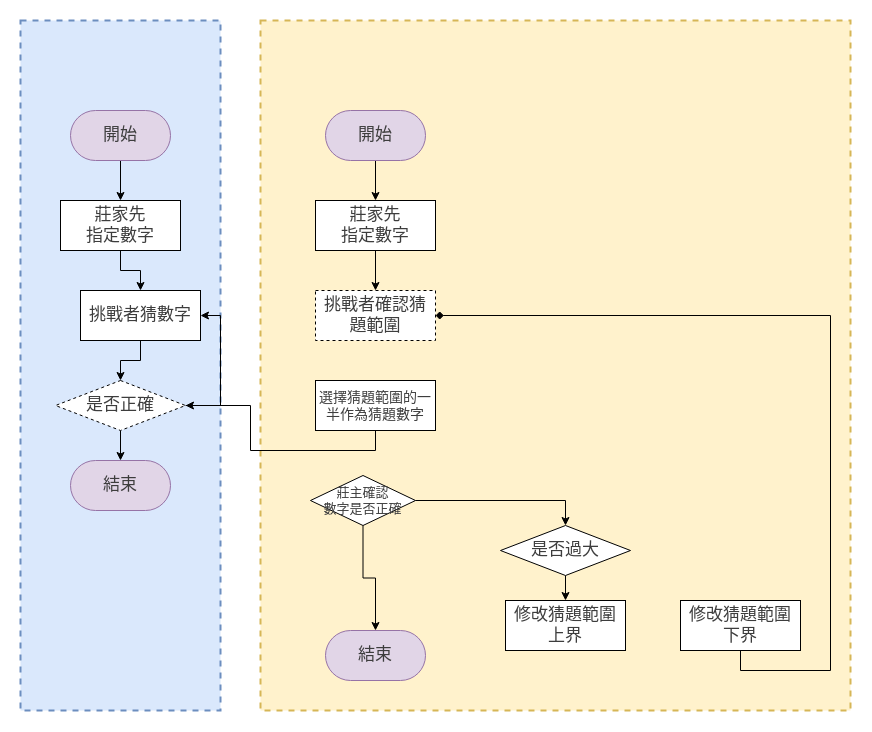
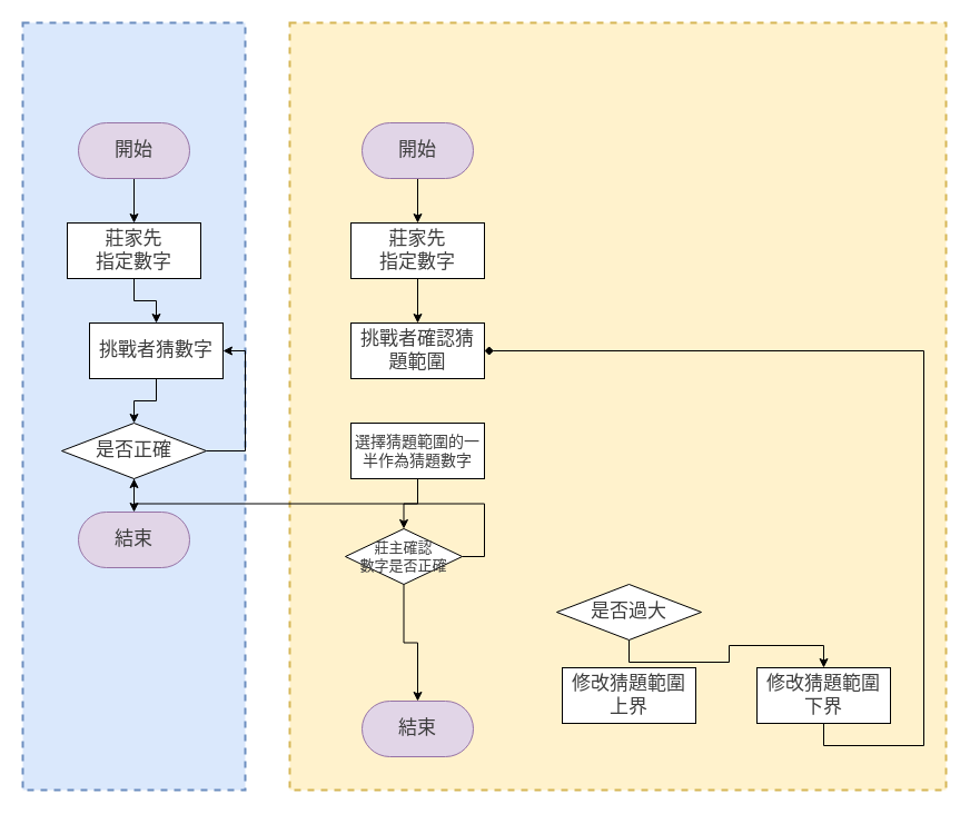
  <mxCell id="0" />
  <mxCell id="1" parent="0" />
  <mxCell id="2" value="" style="rounded=0;whiteSpace=wrap;html=1;fontSize=13;fillColor=#fff2cc;strokeColor=#d6b656;dashed=1;strokeWidth=2;" vertex="1" parent="1"><mxGeometry x="260" y="20" width="590" height="690" as="geometry" /></mxCell>
  <mxCell id="3" value="" style="rounded=0;whiteSpace=wrap;html=1;fontSize=13;fillColor=#dae8fc;strokeColor=#6c8ebf;dashed=1;strokeWidth=2;" vertex="1" parent="1"><mxGeometry x="20" y="20" width="200" height="690" as="geometry" /></mxCell>
  <mxCell id="4" style="edgeStyle=orthogonalEdgeStyle;rounded=0;orthogonalLoop=1;jettySize=auto;html=1;exitX=0.5;exitY=1;exitDx=0;exitDy=0;entryX=0.5;entryY=0;entryDx=0;entryDy=0;fontSize=17;fontColor=#3D3D3D;" edge="1" parent="1" source="5" target="8"><mxGeometry relative="1" as="geometry" /></mxCell>
  <mxCell id="5" value="開始" style="rounded=1;whiteSpace=wrap;html=1;arcSize=50;fontSize=17;fillColor=#e1d5e7;strokeColor=#9673a6;fontColor=#3D3D3D;" vertex="1" parent="1"><mxGeometry x="70" y="110" width="100" height="50" as="geometry" /></mxCell>
  <mxCell id="6" value="結束" style="rounded=1;whiteSpace=wrap;html=1;arcSize=50;fontSize=17;fillColor=#e1d5e7;strokeColor=#9673a6;fontColor=#3D3D3D;" vertex="1" parent="1"><mxGeometry x="70" y="460" width="100" height="50" as="geometry" /></mxCell>
  <mxCell id="7" style="edgeStyle=orthogonalEdgeStyle;rounded=0;orthogonalLoop=1;jettySize=auto;html=1;exitX=0.5;exitY=1;exitDx=0;exitDy=0;entryX=0.5;entryY=0;entryDx=0;entryDy=0;fontSize=17;fontColor=#3D3D3D;" edge="1" parent="1" source="8" target="13"><mxGeometry relative="1" as="geometry" /></mxCell>
  <mxCell id="8" value="莊家先&lt;br&gt;指定數字" style="rounded=0;whiteSpace=wrap;html=1;fontSize=17;fontColor=#3D3D3D;" vertex="1" parent="1"><mxGeometry x="60" y="200" width="120" height="50" as="geometry" /></mxCell>
  <mxCell id="9" style="edgeStyle=orthogonalEdgeStyle;rounded=0;orthogonalLoop=1;jettySize=auto;html=1;exitX=0.5;exitY=1;exitDx=0;exitDy=0;entryX=0.5;entryY=0;entryDx=0;entryDy=0;fontSize=17;fontColor=#3D3D3D;" edge="1" parent="1" source="11" target="6"><mxGeometry relative="1" as="geometry" /></mxCell>
  <mxCell id="10" style="edgeStyle=orthogonalEdgeStyle;rounded=0;orthogonalLoop=1;jettySize=auto;html=1;exitX=1;exitY=0.5;exitDx=0;exitDy=0;entryX=1;entryY=0.5;entryDx=0;entryDy=0;fontSize=17;fontColor=#3D3D3D;" edge="1" parent="1" source="11" target="13"><mxGeometry relative="1" as="geometry" /></mxCell>
- <mxCell id="11" value="是否正確" style="rhombus;whiteSpace=wrap;html=1;fontSize=17;fontColor=#3D3D3D;dashed=1;" vertex="1" parent="1"><mxGeometry x="55" y="380" width="130" height="50" as="geometry" /></mxCell>
+ <mxCell id="11" value="是否正確" style="rhombus;whiteSpace=wrap;html=1;fontSize=17;fontColor=#3D3D3D;" vertex="1" parent="1"><mxGeometry x="55" y="380" width="130" height="50" as="geometry" /></mxCell>
  <mxCell id="12" style="edgeStyle=orthogonalEdgeStyle;rounded=0;orthogonalLoop=1;jettySize=auto;html=1;exitX=0.5;exitY=1;exitDx=0;exitDy=0;entryX=0.5;entryY=0;entryDx=0;entryDy=0;fontSize=17;fontColor=#3D3D3D;" edge="1" parent="1" source="13" target="11"><mxGeometry relative="1" as="geometry" /></mxCell>
  <mxCell id="13" value="挑戰者猜數字" style="rounded=0;whiteSpace=wrap;html=1;fontSize=17;fontColor=#3D3D3D;" vertex="1" parent="1"><mxGeometry x="80" y="290" width="120" height="50" as="geometry" /></mxCell>
  <mxCell id="14" style="edgeStyle=orthogonalEdgeStyle;rounded=0;orthogonalLoop=1;jettySize=auto;html=1;exitX=0.5;exitY=1;exitDx=0;exitDy=0;entryX=0.5;entryY=0;entryDx=0;entryDy=0;fontSize=17;fontColor=#3D3D3D;" edge="1" parent="1" source="15" target="18"><mxGeometry relative="1" as="geometry" /></mxCell>
  <mxCell id="15" value="開始" style="rounded=1;whiteSpace=wrap;html=1;arcSize=50;fontSize=17;fillColor=#e1d5e7;strokeColor=#9673a6;fontColor=#3D3D3D;" vertex="1" parent="1"><mxGeometry x="325" y="110" width="100" height="50" as="geometry" /></mxCell>
  <mxCell id="16" value="結束" style="rounded=1;whiteSpace=wrap;html=1;arcSize=50;fontSize=17;fillColor=#e1d5e7;strokeColor=#9673a6;fontColor=#3D3D3D;" vertex="1" parent="1"><mxGeometry x="325" y="630" width="100" height="50" as="geometry" /></mxCell>
  <mxCell id="17" style="edgeStyle=orthogonalEdgeStyle;rounded=0;orthogonalLoop=1;jettySize=auto;html=1;exitX=0.5;exitY=1;exitDx=0;exitDy=0;entryX=0.5;entryY=0;entryDx=0;entryDy=0;fontSize=17;fontColor=#3D3D3D;" edge="1" parent="1" source="18" target="22"><mxGeometry relative="1" as="geometry" /></mxCell>
  <mxCell id="18" value="莊家先&lt;br&gt;指定數字" style="rounded=0;whiteSpace=wrap;html=1;fontSize=17;fontColor=#3D3D3D;" vertex="1" parent="1"><mxGeometry x="315" y="200" width="120" height="50" as="geometry" /></mxCell>
  <mxCell id="19" style="edgeStyle=orthogonalEdgeStyle;rounded=0;orthogonalLoop=1;jettySize=auto;html=1;exitX=0.5;exitY=1;exitDx=0;exitDy=0;fontSize=13;fontColor=#3D3D3D;" edge="1" parent="1" source="21" target="16"><mxGeometry relative="1" as="geometry" /></mxCell>
- <mxCell id="20" style="edgeStyle=orthogonalEdgeStyle;rounded=0;orthogonalLoop=1;jettySize=auto;html=1;exitX=1;exitY=0.5;exitDx=0;exitDy=0;entryX=0.5;entryY=0;entryDx=0;entryDy=0;fontSize=13;fontColor=#3D3D3D;" edge="1" parent="1" source="21" target="24"><mxGeometry relative="1" as="geometry" /></mxCell>
+ <mxCell id="20" style="edgeStyle=orthogonalEdgeStyle;rounded=0;orthogonalLoop=1;jettySize=auto;html=1;exitX=1;exitY=0.5;exitDx=0;exitDy=0;fontSize=13;fontColor=#3D3D3D;" edge="1" parent="1" source="21" target="11"><mxGeometry relative="1" as="geometry" /></mxCell>
  <mxCell id="21" value="莊主確認&lt;br&gt;數字是否正確" style="rhombus;whiteSpace=wrap;html=1;fontSize=13;fontColor=#3D3D3D;" vertex="1" parent="1"><mxGeometry x="310" y="475" width="105" height="50" as="geometry" /></mxCell>
- <mxCell id="22" value="挑戰者確認猜題範圍" style="rounded=0;whiteSpace=wrap;html=1;fontSize=17;fontColor=#3D3D3D;dashed=1;" vertex="1" parent="1"><mxGeometry x="315" y="290" width="120" height="50" as="geometry" /></mxCell>
- <mxCell id="23" style="edgeStyle=orthogonalEdgeStyle;rounded=0;orthogonalLoop=1;jettySize=auto;html=1;exitX=0.5;exitY=1;exitDx=0;exitDy=0;entryX=0.5;entryY=0;entryDx=0;entryDy=0;fontSize=13;fontColor=#3D3D3D;" edge="1" parent="1" source="24" target="25"><mxGeometry relative="1" as="geometry" /></mxCell>
+ <mxCell id="22" value="挑戰者確認猜題範圍" style="rounded=0;whiteSpace=wrap;html=1;fontSize=17;fontColor=#3D3D3D;" vertex="1" parent="1"><mxGeometry x="315" y="290" width="120" height="50" as="geometry" /></mxCell>
+ <mxCell id="23" style="edgeStyle=orthogonalEdgeStyle;rounded=0;orthogonalLoop=1;jettySize=auto;html=1;exitX=0.5;exitY=1;exitDx=0;exitDy=0;fontSize=13;fontColor=#3D3D3D;" edge="1" parent="1" source="24" target="27"><mxGeometry relative="1" as="geometry" /></mxCell>
  <mxCell id="24" value="是否過大" style="rhombus;whiteSpace=wrap;html=1;fontSize=17;fontColor=#3D3D3D;" vertex="1" parent="1"><mxGeometry x="500" y="525" width="130" height="50" as="geometry" /></mxCell>
  <mxCell id="25" value="修改猜題範圍上界" style="rounded=0;whiteSpace=wrap;html=1;fontSize=17;fontColor=#3D3D3D;" vertex="1" parent="1"><mxGeometry x="505" y="600" width="120" height="50" as="geometry" /></mxCell>
  <mxCell id="26" style="edgeStyle=orthogonalEdgeStyle;rounded=0;orthogonalLoop=1;jettySize=auto;html=1;exitX=0.5;exitY=1;exitDx=0;exitDy=0;entryX=1;entryY=0.5;entryDx=0;entryDy=0;fontSize=13;fontColor=#3D3D3D;endArrow=diamond;" edge="1" parent="1" source="27" target="22"><mxGeometry relative="1" as="geometry"><Array as="points"><mxPoint x="740" y="670" /><mxPoint x="830" y="670" /><mxPoint x="830" y="315" /></Array></mxGeometry></mxCell>
  <mxCell id="27" value="修改猜題範圍下界" style="rounded=0;whiteSpace=wrap;html=1;fontSize=17;fontColor=#3D3D3D;" vertex="1" parent="1"><mxGeometry x="680" y="600" width="120" height="50" as="geometry" /></mxCell>
- <mxCell id="28" style="edgeStyle=orthogonalEdgeStyle;rounded=0;orthogonalLoop=1;jettySize=auto;html=1;exitX=0.5;exitY=1;exitDx=0;exitDy=0;fontSize=14;fontColor=#3D3D3D;" edge="1" parent="1" source="29" target="11"><mxGeometry relative="1" as="geometry" /></mxCell>
+ <mxCell id="28" style="edgeStyle=orthogonalEdgeStyle;rounded=0;orthogonalLoop=1;jettySize=auto;html=1;exitX=0.5;exitY=1;exitDx=0;exitDy=0;entryX=0.5;entryY=0;entryDx=0;entryDy=0;fontSize=14;fontColor=#3D3D3D;" edge="1" parent="1" source="29" target="21"><mxGeometry relative="1" as="geometry" /></mxCell>
  <mxCell id="29" value="選擇猜題範圍的一半作為猜題數字" style="rounded=0;whiteSpace=wrap;html=1;fontSize=14;fontColor=#3D3D3D;" vertex="1" parent="1"><mxGeometry x="315" y="380" width="120" height="50" as="geometry" /></mxCell>
